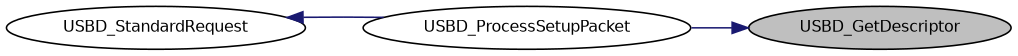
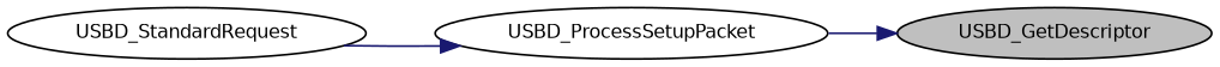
  digraph {
    rankdir=RL
    node [color=black fillcolor=white fontname=Helvetica fontsize=10 shape=ellipse style=filled]
    edge [color=midnightblue dir=back fontname=Helvetica fontsize=10 labelfontname=Helvetica labelfontsize=10 style=solid]
    n1 [fillcolor=grey75 fontcolor=black height=0.2 label=USBD_GetDescriptor width=0.4]
    n2 [height=0.2 label=USBD_ProcessSetupPacket width=0.4]
    n3 [height=0.2 label=USBD_StandardRequest width=0.4]
    n1 -> n2
-   n3 -> n2
+   n2 -> n3
  }
